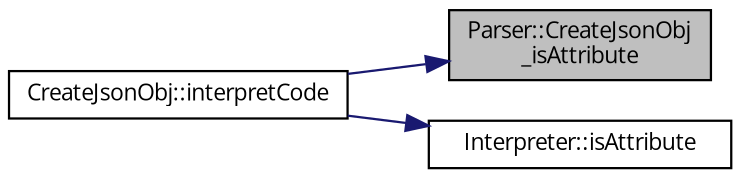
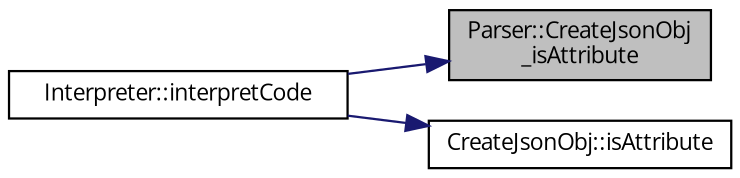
  digraph {
    fontname="Open Sans"
    rankdir=RL
    node [color=black fillcolor=white fontname="Open Sans" fontsize=10 shape=record style=filled]
    edge [color=midnightblue dir=back fontname="Open Sans" fontsize=10 labelfontname=Helvetica labelfontsize=10 style=solid]
    n1 [fillcolor=grey75 fontcolor=black height=0.2 label="Parser::CreateJsonObj\l_isAttribute" width=0.4]
-   n2 [height=0.2 label="CreateJsonObj::interpretCode" width=0.4]
-   n3 [height=0.2 label="Interpreter::isAttribute" width=0.4]
+   n2 [height=0.2 label="Interpreter::interpretCode" width=0.4]
+   n3 [height=0.2 label="CreateJsonObj::isAttribute" width=0.4]
    n1 -> n2
    n3 -> n2
  }
